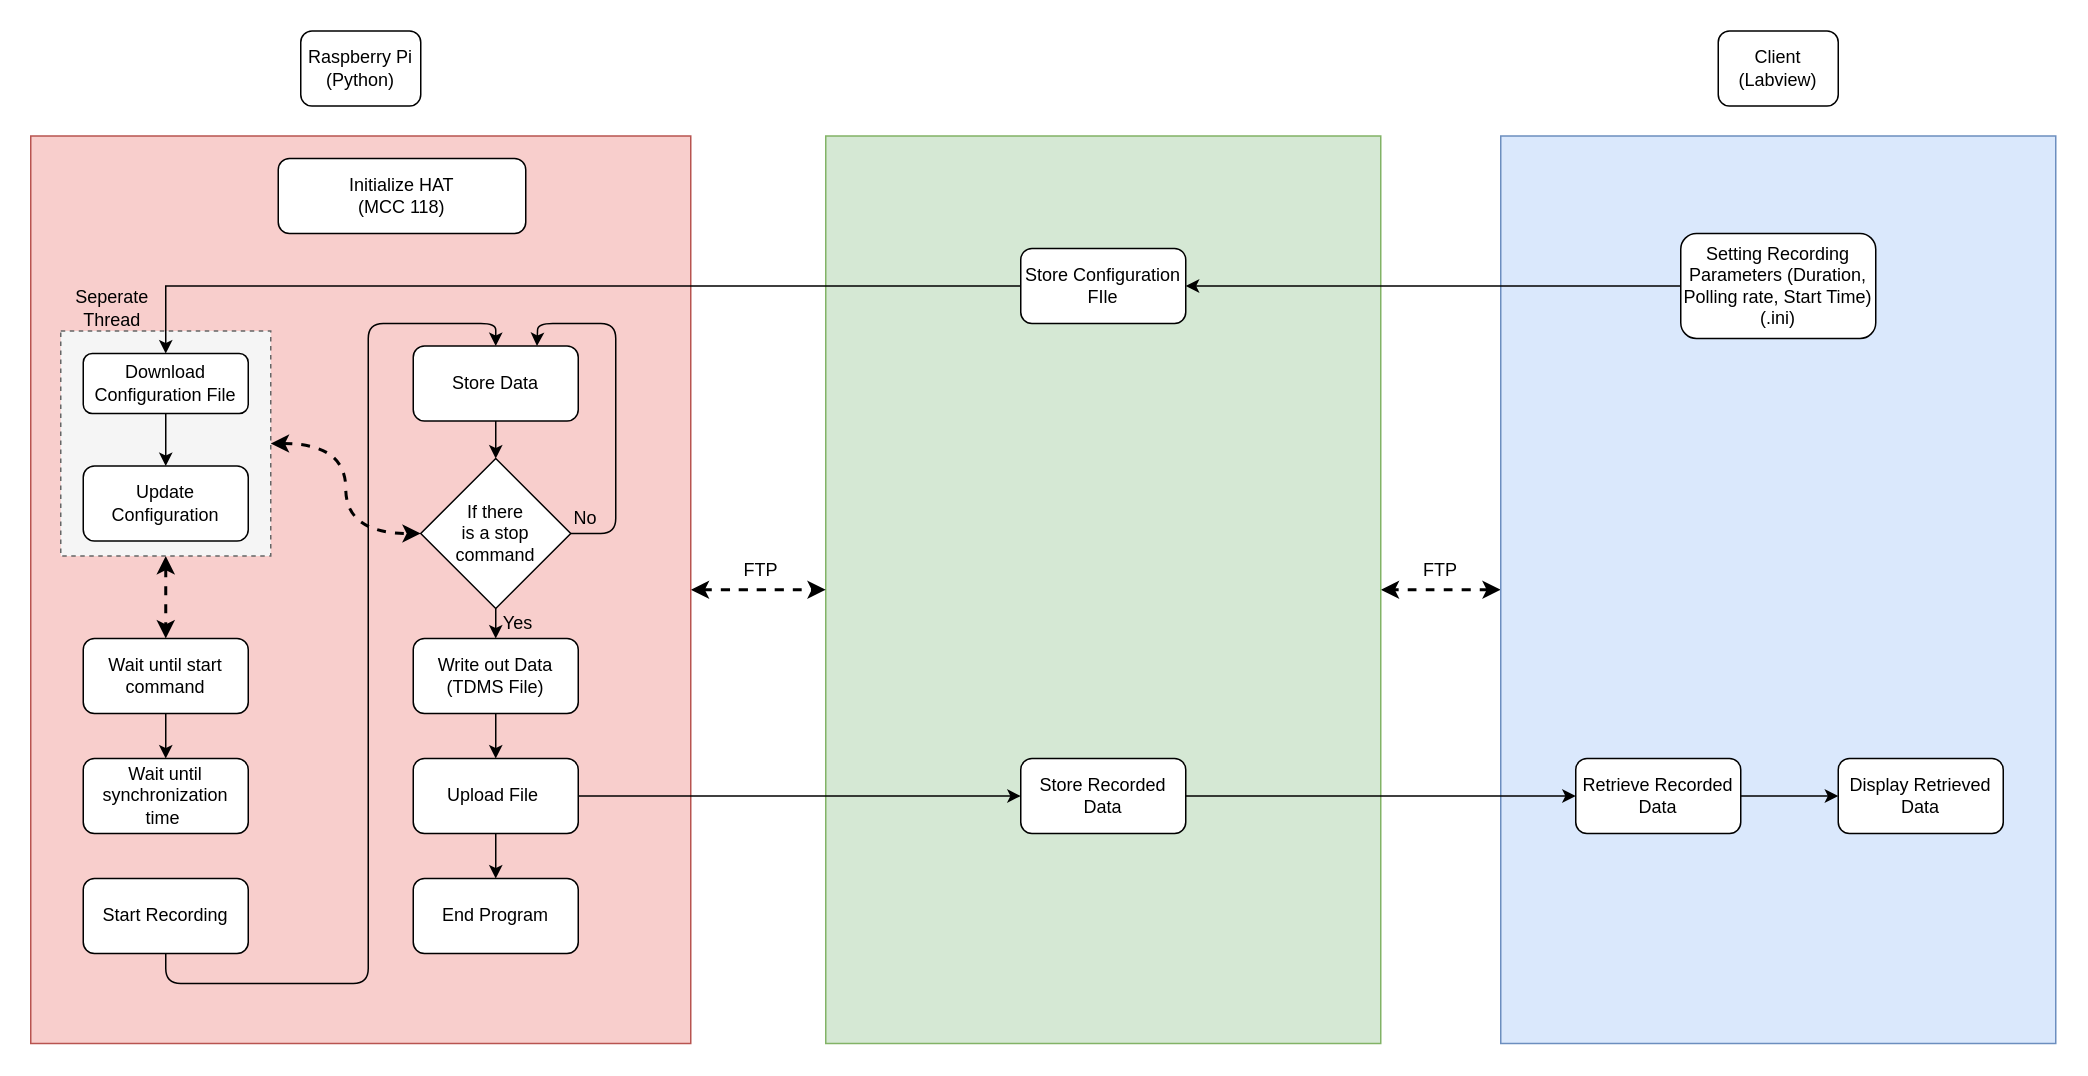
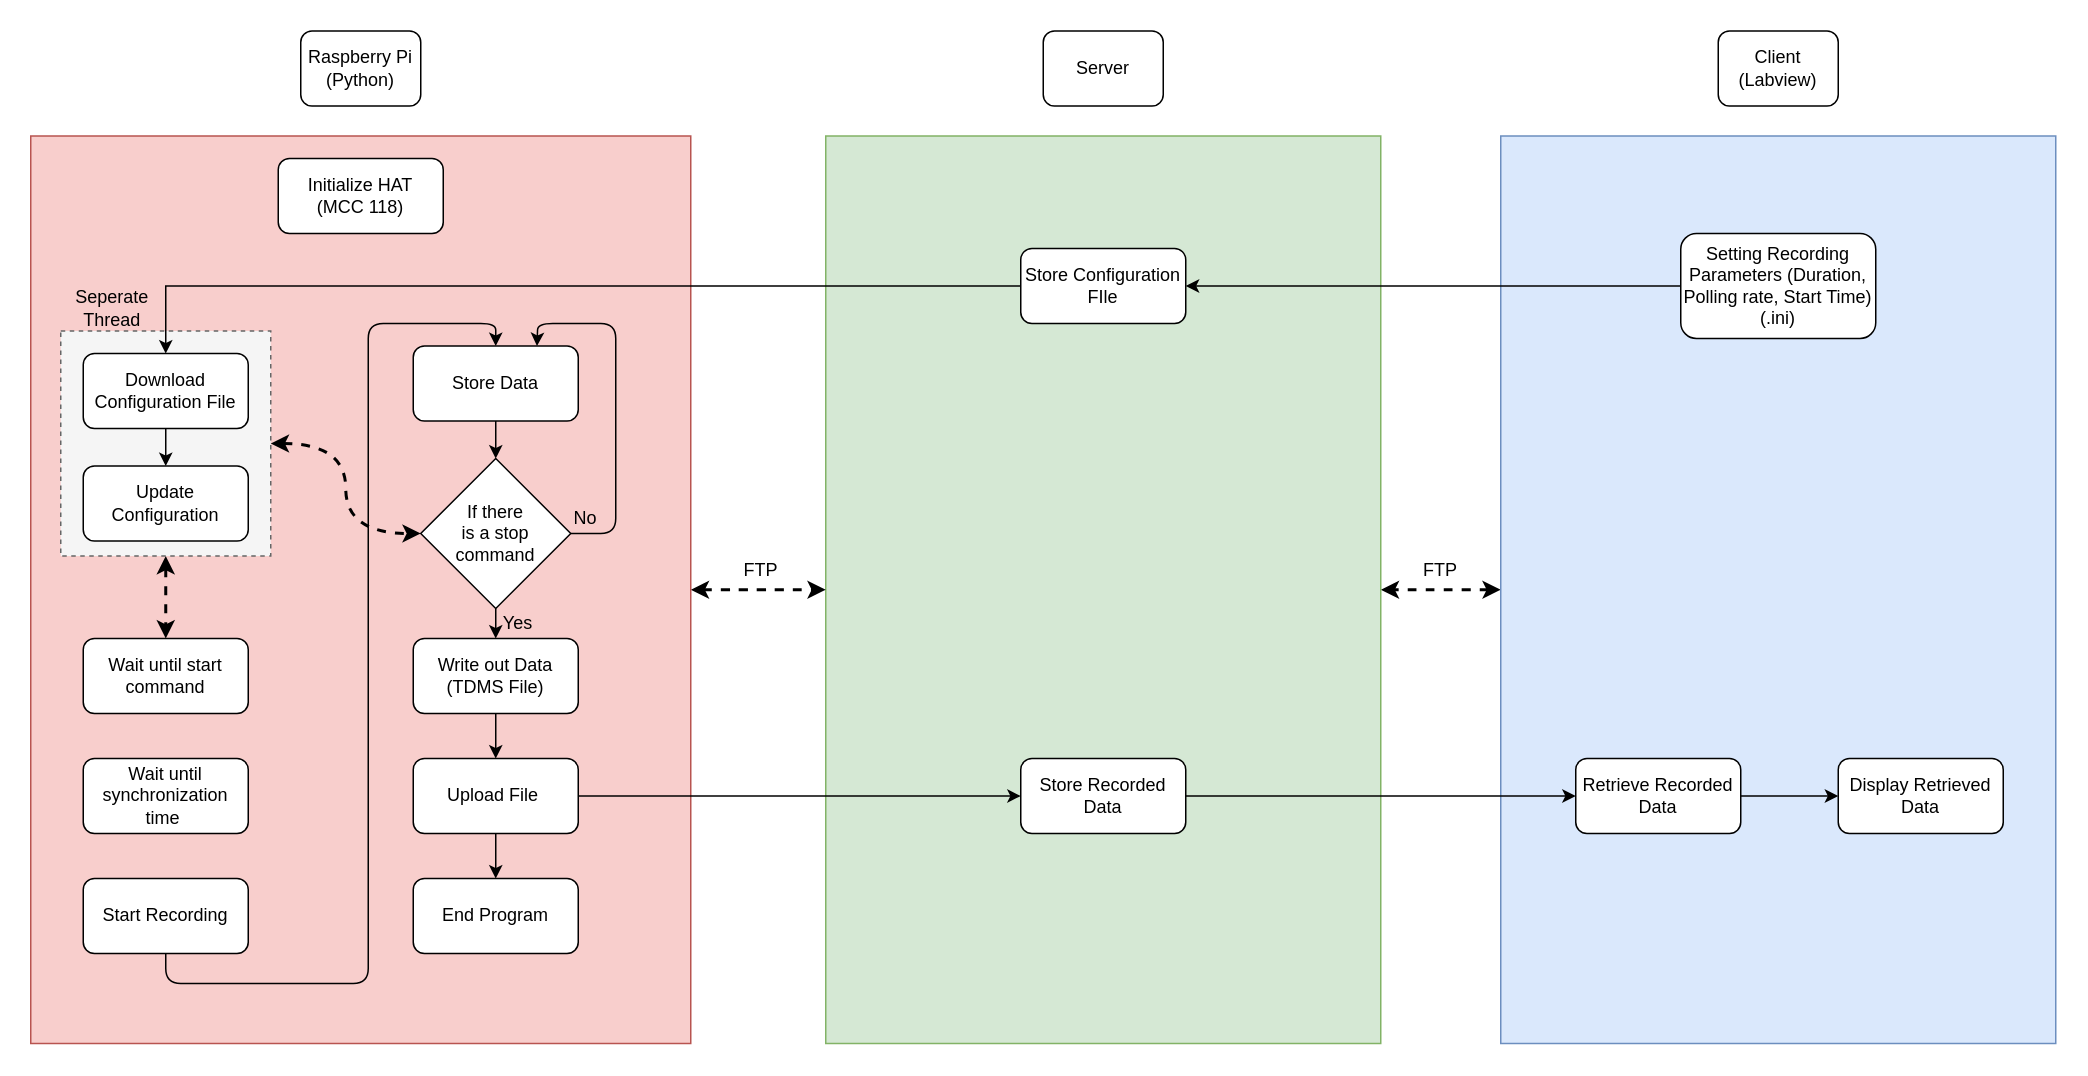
  <mxCell id="0" />
  <mxCell id="1" parent="0" />
  <mxCell id="2" value="" style="edgeStyle=orthogonalEdgeStyle;curved=1;orthogonalLoop=1;jettySize=auto;html=1;dashed=1;startArrow=classic;startFill=1;endArrow=classic;endFill=1;strokeWidth=2;" edge="1" parent="1" source="3" target="4"><mxGeometry relative="1" as="geometry" /></mxCell>
  <mxCell id="3" value="" style="rounded=0;whiteSpace=wrap;html=1;fillColor=#dae8fc;strokeColor=#6c8ebf;" vertex="1" parent="1"><mxGeometry x="1000" y="90" width="370" height="605" as="geometry" /></mxCell>
  <mxCell id="4" value="" style="rounded=0;whiteSpace=wrap;html=1;fillColor=#d5e8d4;strokeColor=#82b366;" vertex="1" parent="1"><mxGeometry x="550" y="90" width="370" height="605" as="geometry" /></mxCell>
  <mxCell id="5" style="edgeStyle=orthogonalEdgeStyle;curved=1;orthogonalLoop=1;jettySize=auto;html=1;exitX=1;exitY=0.5;exitDx=0;exitDy=0;entryX=0;entryY=0.5;entryDx=0;entryDy=0;dashed=1;endArrow=classic;endFill=1;strokeWidth=2;startArrow=classic;startFill=1;" edge="1" parent="1" source="6" target="4"><mxGeometry relative="1" as="geometry" /></mxCell>
  <mxCell id="6" value="" style="rounded=0;whiteSpace=wrap;html=1;fillColor=#f8cecc;strokeColor=#b85450;" parent="1" vertex="1"><mxGeometry x="20" y="90" width="440" height="605" as="geometry" /></mxCell>
  <mxCell id="7" style="edgeStyle=orthogonalEdgeStyle;curved=1;orthogonalLoop=1;jettySize=auto;html=1;exitX=1;exitY=0.5;exitDx=0;exitDy=0;dashed=1;startArrow=classic;startFill=1;endArrow=classic;endFill=1;strokeWidth=2;" edge="1" parent="1" source="9" target="23"><mxGeometry relative="1" as="geometry" /></mxCell>
  <mxCell id="8" style="edgeStyle=orthogonalEdgeStyle;curved=1;orthogonalLoop=1;jettySize=auto;html=1;exitX=0.5;exitY=1;exitDx=0;exitDy=0;entryX=0.5;entryY=0;entryDx=0;entryDy=0;dashed=1;startArrow=classic;startFill=1;endArrow=classic;endFill=1;strokeWidth=2;" edge="1" parent="1" source="9" target="19"><mxGeometry relative="1" as="geometry" /></mxCell>
  <mxCell id="9" value="" style="rounded=0;whiteSpace=wrap;html=1;dashed=1;fillColor=#f5f5f5;strokeColor=#666666;fontColor=#333333;" vertex="1" parent="1"><mxGeometry x="40" y="220" width="140" height="150" as="geometry" /></mxCell>
  <mxCell id="10" value="Raspberry Pi&lt;br&gt;(Python)" style="rounded=1;whiteSpace=wrap;html=1;" parent="1" vertex="1"><mxGeometry x="200" y="20" width="80" height="50" as="geometry" /></mxCell>
  <mxCell id="11" value="Setting Recording Parameters (Duration, Polling rate, Start Time)&lt;br&gt;(.ini)" style="rounded=1;whiteSpace=wrap;html=1;" parent="1" vertex="1"><mxGeometry x="1120" y="155" width="130" height="70" as="geometry" /></mxCell>
  <mxCell id="12" value="" style="endArrow=classic;html=1;exitX=0;exitY=0.5;exitDx=0;exitDy=0;entryX=1;entryY=0.5;entryDx=0;entryDy=0;" parent="1" source="11" target="35" edge="1"><mxGeometry width="50" height="50" relative="1" as="geometry"><mxPoint x="830" y="490" as="sourcePoint" /><mxPoint x="871.25" y="212.293" as="targetPoint" /></mxGeometry></mxCell>
- <mxCell id="13" value="Download Configuration File" style="rounded=1;whiteSpace=wrap;html=1;" parent="1" vertex="1"><mxGeometry x="55" y="235" width="110" height="40" as="geometry" /></mxCell>
+ <mxCell id="13" value="Download Configuration File" style="rounded=1;whiteSpace=wrap;html=1;" parent="1" vertex="1"><mxGeometry x="55" y="235" width="110" height="50" as="geometry" /></mxCell>
  <mxCell id="14" value="Update Configuration" style="rounded=1;whiteSpace=wrap;html=1;" parent="1" vertex="1"><mxGeometry x="55" y="310" width="110" height="50" as="geometry" /></mxCell>
- <mxCell id="15" value="Initialize HAT &lt;br&gt;(MCC 118)" style="rounded=1;whiteSpace=wrap;html=1;" parent="1" vertex="1"><mxGeometry x="185" y="105" width="165" height="50" as="geometry" /></mxCell>
+ <mxCell id="15" value="Initialize HAT &lt;br&gt;(MCC 118)" style="rounded=1;whiteSpace=wrap;html=1;" parent="1" vertex="1"><mxGeometry x="185" y="105" width="110" height="50" as="geometry" /></mxCell>
  <mxCell id="16" value="" style="endArrow=classic;html=1;exitX=0.5;exitY=1;exitDx=0;exitDy=0;entryX=0.5;entryY=0;entryDx=0;entryDy=0;" parent="1" source="13" target="14" edge="1"><mxGeometry width="50" height="50" relative="1" as="geometry"><mxPoint x="665" y="530" as="sourcePoint" /><mxPoint x="715" y="480" as="targetPoint" /></mxGeometry></mxCell>
  <mxCell id="17" value="Wait until synchronization time&amp;nbsp;" style="rounded=1;whiteSpace=wrap;html=1;" parent="1" vertex="1"><mxGeometry x="55" y="505" width="110" height="50" as="geometry" /></mxCell>
- <mxCell id="18" value="" style="endArrow=classic;html=1;exitX=0.5;exitY=1;exitDx=0;exitDy=0;entryX=0.5;entryY=0;entryDx=0;entryDy=0;" parent="1" source="19" target="17" edge="1"><mxGeometry width="50" height="50" relative="1" as="geometry"><mxPoint x="190" y="525" as="sourcePoint" /><mxPoint x="715" y="485" as="targetPoint" /></mxGeometry></mxCell>
  <mxCell id="19" value="Wait until start command" style="rounded=1;whiteSpace=wrap;html=1;" parent="1" vertex="1"><mxGeometry x="55" y="425" width="110" height="50" as="geometry" /></mxCell>
  <mxCell id="20" value="Start Recording" style="rounded=1;whiteSpace=wrap;html=1;" parent="1" vertex="1"><mxGeometry x="55" y="585" width="110" height="50" as="geometry" /></mxCell>
  <mxCell id="21" value="Store Data" style="rounded=1;whiteSpace=wrap;html=1;" parent="1" vertex="1"><mxGeometry x="275" y="230" width="110" height="50" as="geometry" /></mxCell>
  <mxCell id="22" value="" style="endArrow=classic;html=1;exitX=0.5;exitY=1;exitDx=0;exitDy=0;entryX=0.5;entryY=0;entryDx=0;entryDy=0;" parent="1" source="20" target="21" edge="1"><mxGeometry width="50" height="50" relative="1" as="geometry"><mxPoint x="585" y="415" as="sourcePoint" /><mxPoint x="635" y="365" as="targetPoint" /><Array as="points"><mxPoint x="110" y="655" /><mxPoint x="170" y="655" /><mxPoint x="245" y="655" /><mxPoint x="245" y="520" /><mxPoint x="245" y="215" /><mxPoint x="330" y="215" /></Array></mxGeometry></mxCell>
  <mxCell id="23" value="If there &lt;br&gt;is a stop command" style="rhombus;whiteSpace=wrap;html=1;" parent="1" vertex="1"><mxGeometry x="280" y="305" width="100" height="100" as="geometry" /></mxCell>
  <mxCell id="24" value="" style="endArrow=classic;html=1;exitX=0.5;exitY=1;exitDx=0;exitDy=0;" parent="1" source="21" target="23" edge="1"><mxGeometry width="50" height="50" relative="1" as="geometry"><mxPoint x="665" y="395" as="sourcePoint" /><mxPoint x="715" y="345" as="targetPoint" /></mxGeometry></mxCell>
  <mxCell id="25" value="" style="endArrow=classic;html=1;exitX=0.5;exitY=1;exitDx=0;exitDy=0;entryX=0.5;entryY=0;entryDx=0;entryDy=0;" parent="1" source="23" target="26" edge="1"><mxGeometry width="50" height="50" relative="1" as="geometry"><mxPoint x="665" y="395" as="sourcePoint" /><mxPoint x="605" y="385" as="targetPoint" /></mxGeometry></mxCell>
  <mxCell id="26" value="Write out Data&lt;br&gt;(TDMS File)" style="rounded=1;whiteSpace=wrap;html=1;" parent="1" vertex="1"><mxGeometry x="275" y="425" width="110" height="50" as="geometry" /></mxCell>
  <mxCell id="27" value="Yes" style="text;html=1;strokeColor=none;fillColor=none;align=center;verticalAlign=middle;whiteSpace=wrap;rounded=0;" parent="1" vertex="1"><mxGeometry x="325" y="405" width="40" height="20" as="geometry" /></mxCell>
  <mxCell id="28" value="No" style="text;html=1;strokeColor=none;fillColor=none;align=center;verticalAlign=middle;whiteSpace=wrap;rounded=0;" parent="1" vertex="1"><mxGeometry x="370" y="335" width="40" height="20" as="geometry" /></mxCell>
  <mxCell id="29" value="" style="endArrow=classic;html=1;exitX=0.5;exitY=1;exitDx=0;exitDy=0;entryX=0.5;entryY=0;entryDx=0;entryDy=0;" parent="1" source="26" target="30" edge="1"><mxGeometry width="50" height="50" relative="1" as="geometry"><mxPoint x="200" y="475" as="sourcePoint" /><mxPoint x="200" y="505" as="targetPoint" /></mxGeometry></mxCell>
  <mxCell id="30" value="Upload File&amp;nbsp;" style="rounded=1;whiteSpace=wrap;html=1;" parent="1" vertex="1"><mxGeometry x="275" y="505" width="110" height="50" as="geometry" /></mxCell>
  <mxCell id="31" value="End Program" style="rounded=1;whiteSpace=wrap;html=1;" parent="1" vertex="1"><mxGeometry x="275" y="585" width="110" height="50" as="geometry" /></mxCell>
  <mxCell id="32" value="" style="endArrow=classic;html=1;exitX=0.5;exitY=1;exitDx=0;exitDy=0;entryX=0.5;entryY=0;entryDx=0;entryDy=0;" parent="1" source="30" target="31" edge="1"><mxGeometry width="50" height="50" relative="1" as="geometry"><mxPoint x="485" y="385" as="sourcePoint" /><mxPoint x="535" y="335" as="targetPoint" /></mxGeometry></mxCell>
  <mxCell id="33" value="" style="endArrow=classic;html=1;exitX=1;exitY=0.5;exitDx=0;exitDy=0;entryX=0;entryY=0.5;entryDx=0;entryDy=0;" parent="1" source="30" target="36" edge="1"><mxGeometry width="50" height="50" relative="1" as="geometry"><mxPoint x="334" y="385" as="sourcePoint" /><mxPoint x="464" y="425" as="targetPoint" /></mxGeometry></mxCell>
  <mxCell id="34" style="edgeStyle=orthogonalEdgeStyle;rounded=0;orthogonalLoop=1;jettySize=auto;html=1;exitX=0;exitY=0.5;exitDx=0;exitDy=0;entryX=0.5;entryY=0;entryDx=0;entryDy=0;" edge="1" parent="1" source="35" target="13"><mxGeometry relative="1" as="geometry" /></mxCell>
  <mxCell id="35" value="Store Configuration FIle" style="rounded=1;whiteSpace=wrap;html=1;" parent="1" vertex="1"><mxGeometry x="680" y="165" width="110" height="50" as="geometry" /></mxCell>
  <mxCell id="36" value="Store Recorded Data" style="rounded=1;whiteSpace=wrap;html=1;" parent="1" vertex="1"><mxGeometry x="680" y="505" width="110" height="50" as="geometry" /></mxCell>
  <mxCell id="37" value="Retrieve Recorded Data" style="rounded=1;whiteSpace=wrap;html=1;" parent="1" vertex="1"><mxGeometry x="1050" y="505" width="110" height="50" as="geometry" /></mxCell>
  <mxCell id="38" value="" style="endArrow=classic;html=1;exitX=1;exitY=0.5;exitDx=0;exitDy=0;entryX=0;entryY=0.5;entryDx=0;entryDy=0;" parent="1" source="36" target="37" edge="1"><mxGeometry width="50" height="50" relative="1" as="geometry"><mxPoint x="900" y="450" as="sourcePoint" /><mxPoint x="950" y="400" as="targetPoint" /></mxGeometry></mxCell>
  <mxCell id="39" value="Display Retrieved Data" style="rounded=1;whiteSpace=wrap;html=1;" parent="1" vertex="1"><mxGeometry x="1225" y="505" width="110" height="50" as="geometry" /></mxCell>
  <mxCell id="40" value="" style="endArrow=classic;html=1;entryX=0;entryY=0.5;entryDx=0;entryDy=0;exitX=1;exitY=0.5;exitDx=0;exitDy=0;" parent="1" source="37" target="39" edge="1"><mxGeometry width="50" height="50" relative="1" as="geometry"><mxPoint x="900" y="450" as="sourcePoint" /><mxPoint x="950" y="400" as="targetPoint" /></mxGeometry></mxCell>
  <mxCell id="41" value="" style="endArrow=classic;html=1;exitX=1;exitY=0.5;exitDx=0;exitDy=0;entryX=0.75;entryY=0;entryDx=0;entryDy=0;" parent="1" source="23" target="21" edge="1"><mxGeometry width="50" height="50" relative="1" as="geometry"><mxPoint x="480" y="445" as="sourcePoint" /><mxPoint x="530" y="395" as="targetPoint" /><Array as="points"><mxPoint x="410" y="355" /><mxPoint x="410" y="215" /><mxPoint x="358" y="215" /></Array></mxGeometry></mxCell>
+ <mxCell id="42" value="Server" style="rounded=1;whiteSpace=wrap;html=1;" vertex="1" parent="1"><mxGeometry x="695" y="20" width="80" height="50" as="geometry" /></mxCell>
  <mxCell id="43" value="Client&lt;br&gt;(Labview)" style="rounded=1;whiteSpace=wrap;html=1;" vertex="1" parent="1"><mxGeometry x="1145" y="20" width="80" height="50" as="geometry" /></mxCell>
  <mxCell id="44" value="Seperate Thread&lt;br&gt;" style="text;html=1;strokeColor=none;fillColor=none;align=center;verticalAlign=middle;whiteSpace=wrap;rounded=0;dashed=1;" vertex="1" parent="1"><mxGeometry x="49" y="195" width="51" height="20" as="geometry" /></mxCell>
  <mxCell id="45" style="edgeStyle=orthogonalEdgeStyle;curved=1;orthogonalLoop=1;jettySize=auto;html=1;exitX=0.5;exitY=1;exitDx=0;exitDy=0;dashed=1;startArrow=classic;startFill=1;endArrow=classic;endFill=1;strokeWidth=2;" edge="1" parent="1" source="37" target="37"><mxGeometry relative="1" as="geometry" /></mxCell>
  <mxCell id="46" value="FTP" style="text;html=1;strokeColor=none;fillColor=none;align=center;verticalAlign=middle;whiteSpace=wrap;rounded=0;dashed=1;" vertex="1" parent="1"><mxGeometry x="487" y="370" width="40" height="20" as="geometry" /></mxCell>
  <mxCell id="47" value="FTP" style="text;html=1;strokeColor=none;fillColor=none;align=center;verticalAlign=middle;whiteSpace=wrap;rounded=0;dashed=1;" vertex="1" parent="1"><mxGeometry x="940" y="370" width="40" height="20" as="geometry" /></mxCell>
